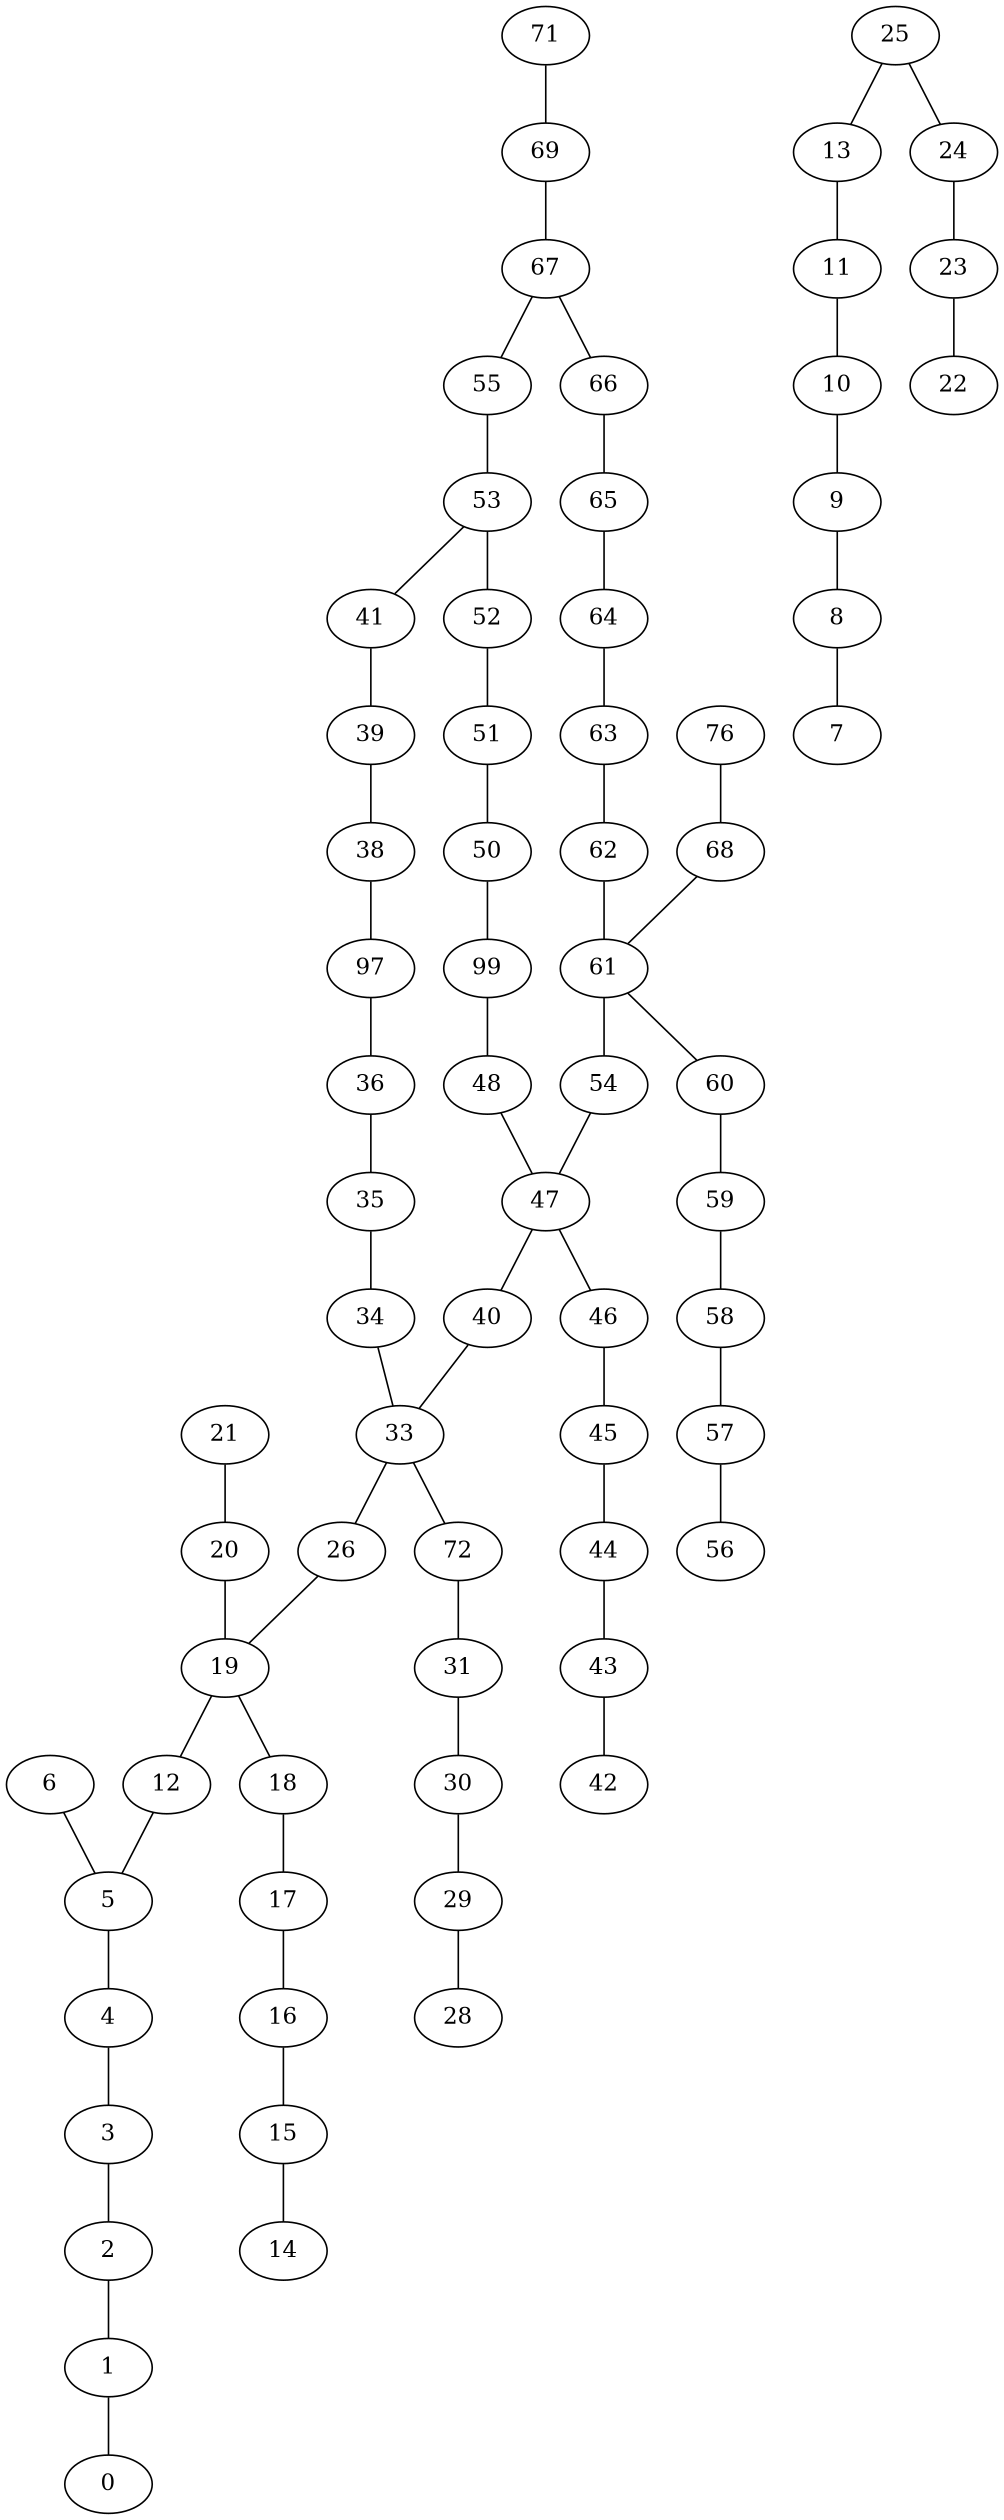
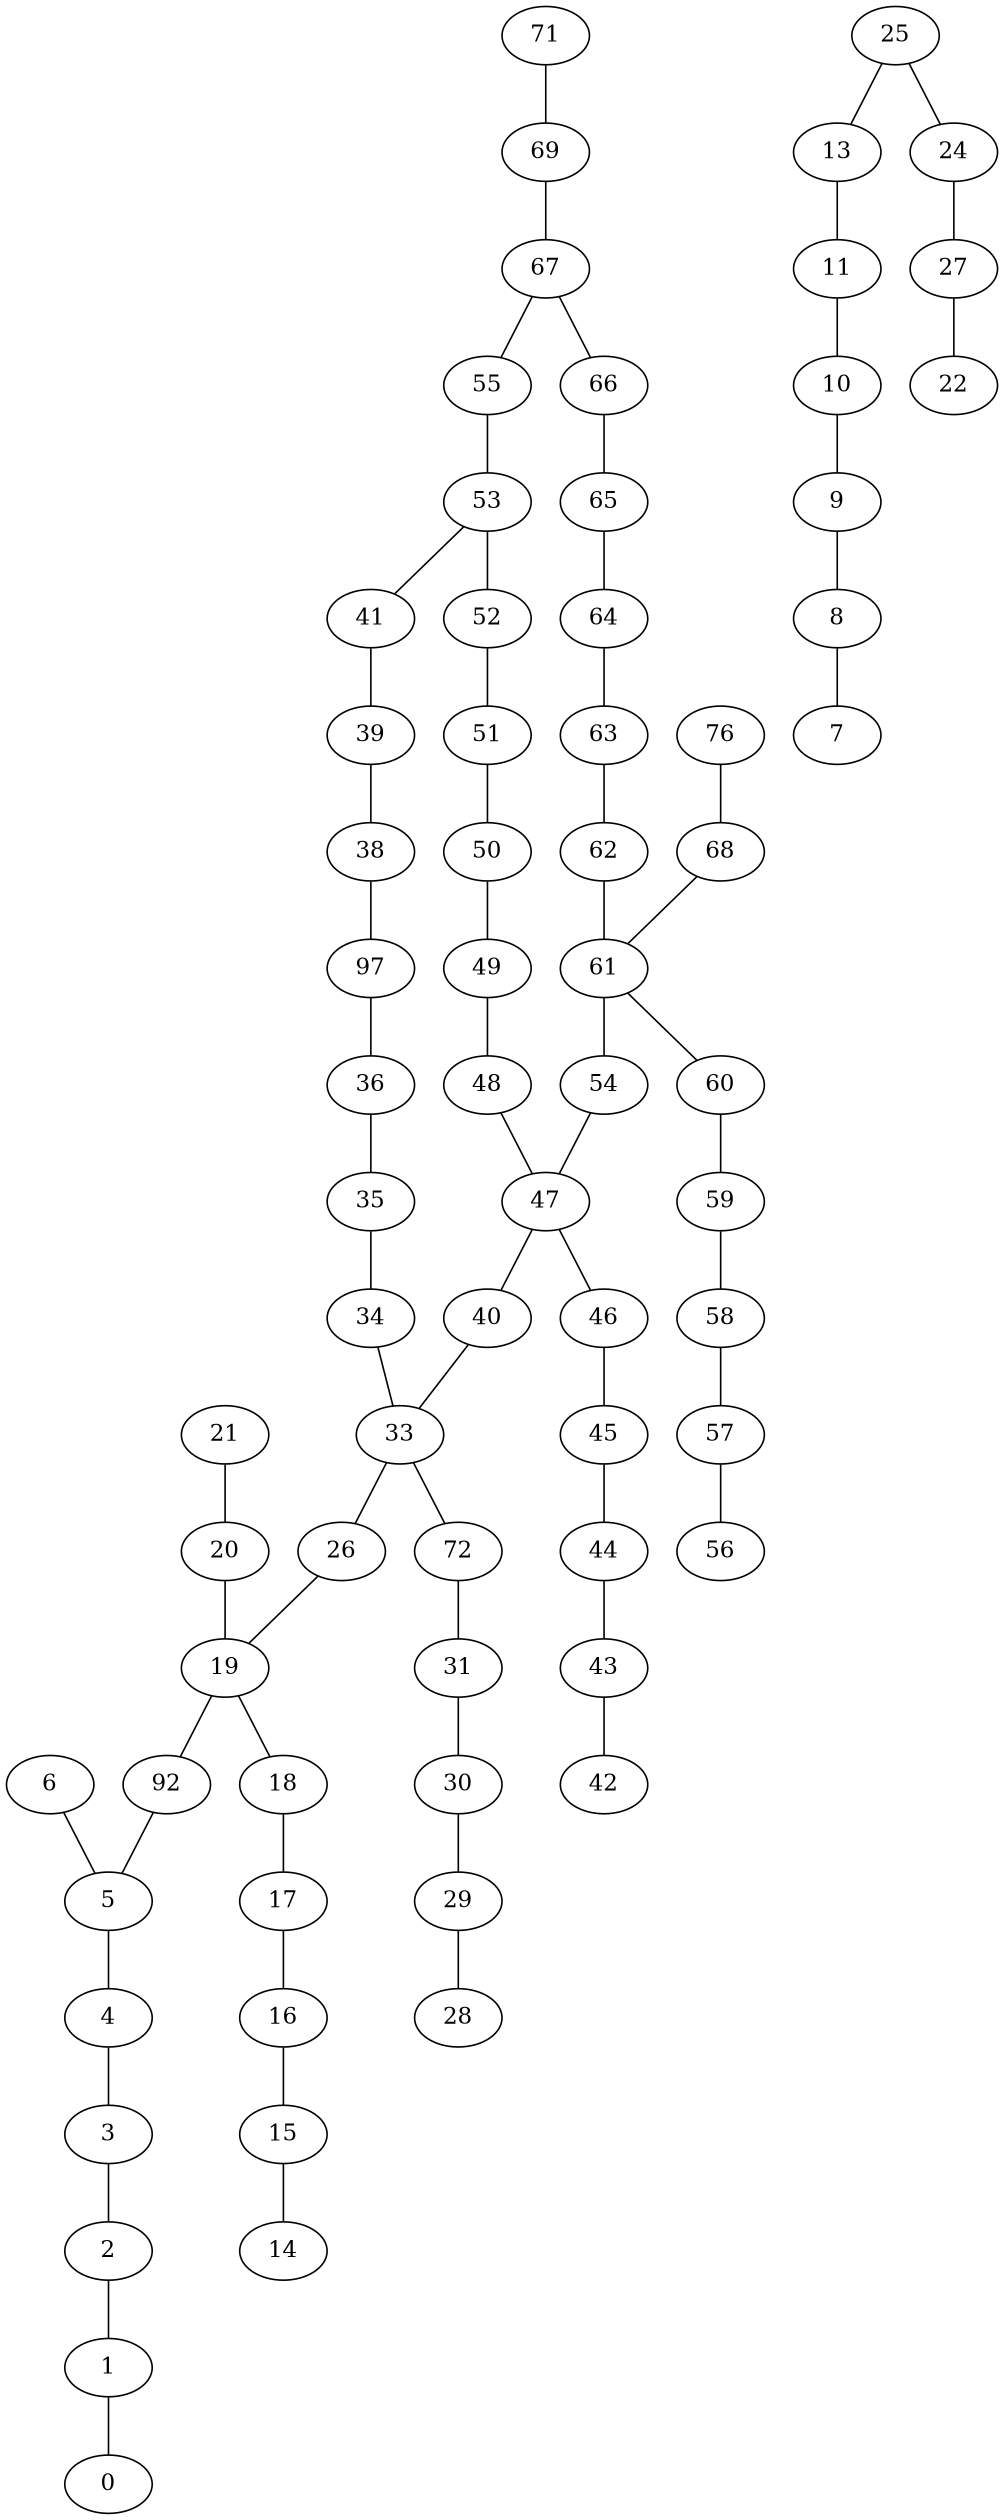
  graph {
    1
    0
    2
    3
    4
    5
    6
    8
    7
    9
    10
    11
-   12
+   12 [label=92]
    13
    15
    14
    16
    17
    18
    19
    20
    21
-   23
+   23 [label=27]
    22
    24
    25
    26
    29
    28
    30
    31
    n32 [label=72]
    33
    34
    35
    36
    n37 [label=97]
    38
    39
    40
    41
    43
    42
    44
    45
    46
    47
    48
-   49 [label=99]
+   49
    50
    51
    52
    53
    54
    55
    57
    56
    58
    59
    60
    61
    62
    63
    64
    65
    66
    67
    68
    69
    n70 [label=76]
    71
    1 -- 0
    2 -- 1
    3 -- 2
    4 -- 3
    5 -- 4
    6 -- 5
    8 -- 7
    9 -- 8
    10 -- 9
    11 -- 10
    12 -- 5
    13 -- 11
    15 -- 14
    16 -- 15
    17 -- 16
    18 -- 17
    19 -- 12
    19 -- 18
    20 -- 19
    21 -- 20
    23 -- 22
    24 -- 23
    25 -- 13
    25 -- 24
    26 -- 19
    29 -- 28
    30 -- 29
    31 -- 30
    n32 -- 31
    33 -- 26
    33 -- n32
    34 -- 33
    35 -- 34
    36 -- 35
    n37 -- 36
    38 -- n37
    39 -- 38
    40 -- 33
    41 -- 39
    43 -- 42
    44 -- 43
    45 -- 44
    46 -- 45
    47 -- 40
    47 -- 46
    48 -- 47
    49 -- 48
    50 -- 49
    51 -- 50
    52 -- 51
    53 -- 41
    53 -- 52
    54 -- 47
    55 -- 53
    57 -- 56
    58 -- 57
    59 -- 58
    60 -- 59
    61 -- 54
    61 -- 60
    62 -- 61
    63 -- 62
    64 -- 63
    65 -- 64
    66 -- 65
    67 -- 55
    67 -- 66
    68 -- 61
    69 -- 67
    n70 -- 68
    71 -- 69
  }
